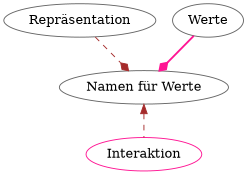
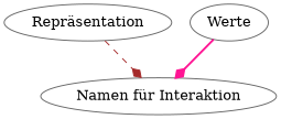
  digraph {
    node [color=gray40]
    edge [arrowhead=diamond color=brown style=dashed]
    "Repräsentation"
-   "Namen für Werte"
-   Interaktion [color=deeppink]
+   "Namen für Werte" [label="Namen für Interaktion"]
    n4 [label=Werte]
    "Repräsentation" -> "Namen für Werte"
-   "Namen für Werte" -> Interaktion [dir=back arrowhead=""]
    n4 -> "Namen für Werte" [color=deeppink style=bold]
  }
